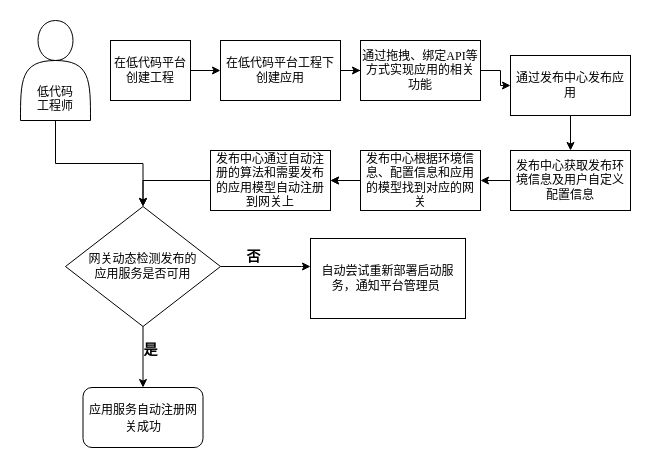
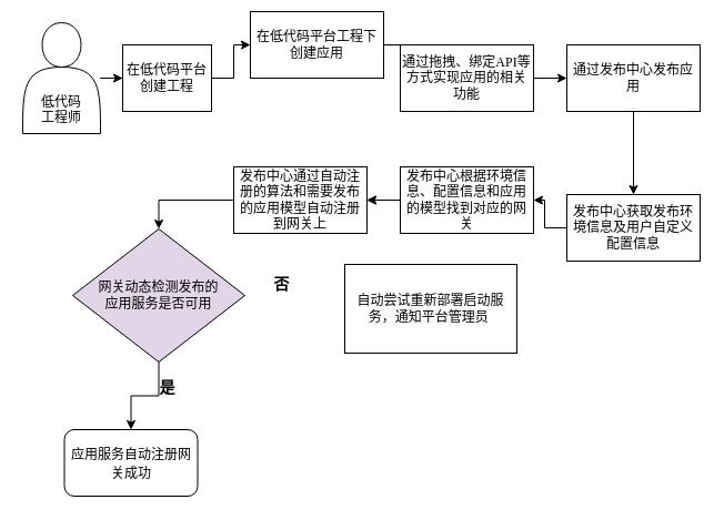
  <mxCell id="0" />
  <mxCell id="1" parent="0" />
- <mxCell id="2" value="" style="edgeStyle=orthogonalEdgeStyle;rounded=0;orthogonalLoop=1;jettySize=auto;html=1;" edge="1" parent="1" source="3" target="20"><mxGeometry relative="1" as="geometry" /></mxCell>
+ <mxCell id="2" value="" style="edgeStyle=orthogonalEdgeStyle;rounded=0;orthogonalLoop=1;jettySize=auto;html=1;" edge="1" parent="1" source="3" target="5"><mxGeometry relative="1" as="geometry" /></mxCell>
  <mxCell id="3" value="&lt;br&gt;&lt;br&gt;&lt;br&gt;&lt;br&gt;低代码&lt;br&gt;工程师" style="shape=actor;whiteSpace=wrap;html=1;" vertex="1" parent="1"><mxGeometry x="20" y="20" width="70" height="100" as="geometry" /></mxCell>
  <mxCell id="4" value="" style="edgeStyle=orthogonalEdgeStyle;rounded=0;orthogonalLoop=1;jettySize=auto;html=1;" edge="1" parent="1" source="5" target="7"><mxGeometry relative="1" as="geometry" /></mxCell>
  <mxCell id="5" value="在低代码平台创建工程" style="whiteSpace=wrap;html=1;" vertex="1" parent="1"><mxGeometry x="110" y="40" width="80" height="60" as="geometry" /></mxCell>
  <mxCell id="6" value="" style="edgeStyle=orthogonalEdgeStyle;rounded=0;orthogonalLoop=1;jettySize=auto;html=1;" edge="1" parent="1" source="7" target="9"><mxGeometry relative="1" as="geometry" /></mxCell>
- <mxCell id="7" value="在低代码平台工程下创建应用" style="whiteSpace=wrap;html=1;" vertex="1" parent="1"><mxGeometry x="220" y="40" width="120" height="60" as="geometry" /></mxCell>
+ <mxCell id="7" value="在低代码平台工程下创建应用" style="whiteSpace=wrap;html=1;" vertex="1" parent="1"><mxGeometry x="225" y="10" width="120" height="60" as="geometry" /></mxCell>
  <mxCell id="8" value="" style="edgeStyle=orthogonalEdgeStyle;rounded=0;orthogonalLoop=1;jettySize=auto;html=1;" edge="1" parent="1" source="9" target="11"><mxGeometry relative="1" as="geometry" /></mxCell>
  <mxCell id="9" value="&lt;font style=&quot;font-size: 12px&quot;&gt;通过拖拽、绑定&lt;span lang=&quot;EN-US&quot; style=&quot;font-family: &amp;#34;times new roman&amp;#34; , serif&quot;&gt;API&lt;/span&gt;等方式实现应用的相关功能&lt;/font&gt;" style="whiteSpace=wrap;html=1;" vertex="1" parent="1"><mxGeometry x="360" y="40" width="120" height="60" as="geometry" /></mxCell>
  <mxCell id="10" value="" style="edgeStyle=orthogonalEdgeStyle;rounded=0;orthogonalLoop=1;jettySize=auto;html=1;entryX=0.5;entryY=0;entryDx=0;entryDy=0;" edge="1" parent="1" source="11" target="18"><mxGeometry relative="1" as="geometry" /></mxCell>
- <mxCell id="11" value="通过发布中心发布应用" style="whiteSpace=wrap;html=1;" vertex="1" parent="1"><mxGeometry x="510" y="55" width="120" height="60" as="geometry" /></mxCell>
+ <mxCell id="11" value="通过发布中心发布应用" style="whiteSpace=wrap;html=1;" vertex="1" parent="1"><mxGeometry x="510" y="40" width="120" height="60" as="geometry" /></mxCell>
  <mxCell id="12" value="" style="edgeStyle=orthogonalEdgeStyle;rounded=0;orthogonalLoop=1;jettySize=auto;html=1;" edge="1" parent="1" source="14" target="16"><mxGeometry relative="1" as="geometry" /></mxCell>
  <mxCell id="13" style="edgeStyle=orthogonalEdgeStyle;rounded=0;orthogonalLoop=1;jettySize=auto;html=1;" edge="1" parent="1" source="14" target="16"><mxGeometry relative="1" as="geometry" /></mxCell>
  <mxCell id="14" value="发布中心根据环境信息、配置信息和应用的模型找到对应的网关" style="whiteSpace=wrap;html=1;" vertex="1" parent="1"><mxGeometry x="360" y="150" width="120" height="60" as="geometry" /></mxCell>
  <mxCell id="15" value="" style="edgeStyle=orthogonalEdgeStyle;rounded=0;orthogonalLoop=1;jettySize=auto;html=1;fontSize=12;exitX=0;exitY=0.5;exitDx=0;exitDy=0;" edge="1" parent="1" source="16" target="20"><mxGeometry relative="1" as="geometry" /></mxCell>
  <mxCell id="16" value="发布中心通过自动注册的算法和需要发布的应用模型自动注册到网关上" style="whiteSpace=wrap;html=1;" vertex="1" parent="1"><mxGeometry x="210" y="150" width="120" height="60" as="geometry" /></mxCell>
  <mxCell id="17" style="edgeStyle=orthogonalEdgeStyle;rounded=0;orthogonalLoop=1;jettySize=auto;html=1;entryX=1;entryY=0.5;entryDx=0;entryDy=0;" edge="1" parent="1" source="18" target="14"><mxGeometry relative="1" as="geometry" /></mxCell>
- <mxCell id="18" value="&lt;font style=&quot;font-size: 12px&quot;&gt;发布中心获取发布环境信息及用户自定义配置信息&lt;/font&gt;" style="whiteSpace=wrap;html=1;" vertex="1" parent="1"><mxGeometry x="510" y="150" width="120" height="60" as="geometry" /></mxCell>
- <mxCell id="19" value="" style="edgeStyle=orthogonalEdgeStyle;rounded=0;orthogonalLoop=1;jettySize=auto;html=1;fontSize=12;exitX=1;exitY=0.5;exitDx=0;exitDy=0;" edge="1" parent="1" source="20" target="21"><mxGeometry relative="1" as="geometry"><Array as="points"><mxPoint x="301" y="266" /><mxPoint x="301" y="266" /></Array></mxGeometry></mxCell>
- <mxCell id="20" value="网关动态检测发布的&lt;br&gt;应用服务是否可用" style="rhombus;whiteSpace=wrap;html=1;align=center;" vertex="1" parent="1"><mxGeometry x="65" y="206" width="155" height="120" as="geometry" /></mxCell>
+ <mxCell id="18" value="&lt;font style=&quot;font-size: 12px&quot;&gt;发布中心获取发布环境信息及用户自定义配置信息&lt;/font&gt;" style="whiteSpace=wrap;html=1;" vertex="1" parent="1"><mxGeometry x="510" y="175" width="120" height="60" as="geometry" /></mxCell>
+ <mxCell id="20" value="网关动态检测发布的&lt;br&gt;应用服务是否可用" style="rhombus;whiteSpace=wrap;html=1;align=center;fillColor=#e1d5e7;" vertex="1" parent="1"><mxGeometry x="65" y="206" width="155" height="120" as="geometry" /></mxCell>
  <mxCell id="21" value="自动尝试重新部署启动服务，通知平台管理员&amp;nbsp;" style="whiteSpace=wrap;html=1;" vertex="1" parent="1"><mxGeometry x="310" y="238" width="155" height="80" as="geometry" /></mxCell>
  <mxCell id="22" value="&lt;font style=&quot;font-size: 14px&quot;&gt;否&lt;/font&gt;" style="text;strokeColor=none;fillColor=none;html=1;fontSize=24;fontStyle=1;verticalAlign=middle;align=center;" vertex="1" parent="1"><mxGeometry x="202.5" y="233" width="100" height="40" as="geometry" /></mxCell>
- <mxCell id="23" value="&lt;font style=&quot;font-size: 12px&quot;&gt;应用服务自动注册网关成功&lt;/font&gt;" style="rounded=1;whiteSpace=wrap;html=1;fontSize=14;align=center;" vertex="1" parent="1"><mxGeometry x="82.5" y="387" width="120" height="60" as="geometry" /></mxCell>
+ <mxCell id="23" value="&lt;font style=&quot;font-size: 12px&quot;&gt;应用服务自动注册网关成功&lt;/font&gt;" style="rounded=1;whiteSpace=wrap;html=1;fontSize=14;align=center;" vertex="1" parent="1"><mxGeometry x="57.5" y="387" width="120" height="60" as="geometry" /></mxCell>
  <mxCell id="24" value="" style="group" vertex="1" connectable="0" parent="1"><mxGeometry x="100" y="326" width="100" height="40" as="geometry" /></mxCell>
  <mxCell id="25" value="" style="edgeStyle=orthogonalEdgeStyle;rounded=0;orthogonalLoop=1;jettySize=auto;html=1;fontSize=14;entryX=0.5;entryY=0;entryDx=0;entryDy=0;" edge="1" parent="24" source="20" target="23"><mxGeometry relative="1" as="geometry"><mxPoint x="60" y="104.0" as="targetPoint" /></mxGeometry></mxCell>
  <mxCell id="26" value="&lt;span style=&quot;font-size: 14px&quot;&gt;是&lt;/span&gt;" style="text;strokeColor=none;fillColor=none;html=1;fontSize=24;fontStyle=1;verticalAlign=middle;align=center;" vertex="1" parent="24"><mxGeometry width="100" height="40" as="geometry" /></mxCell>
